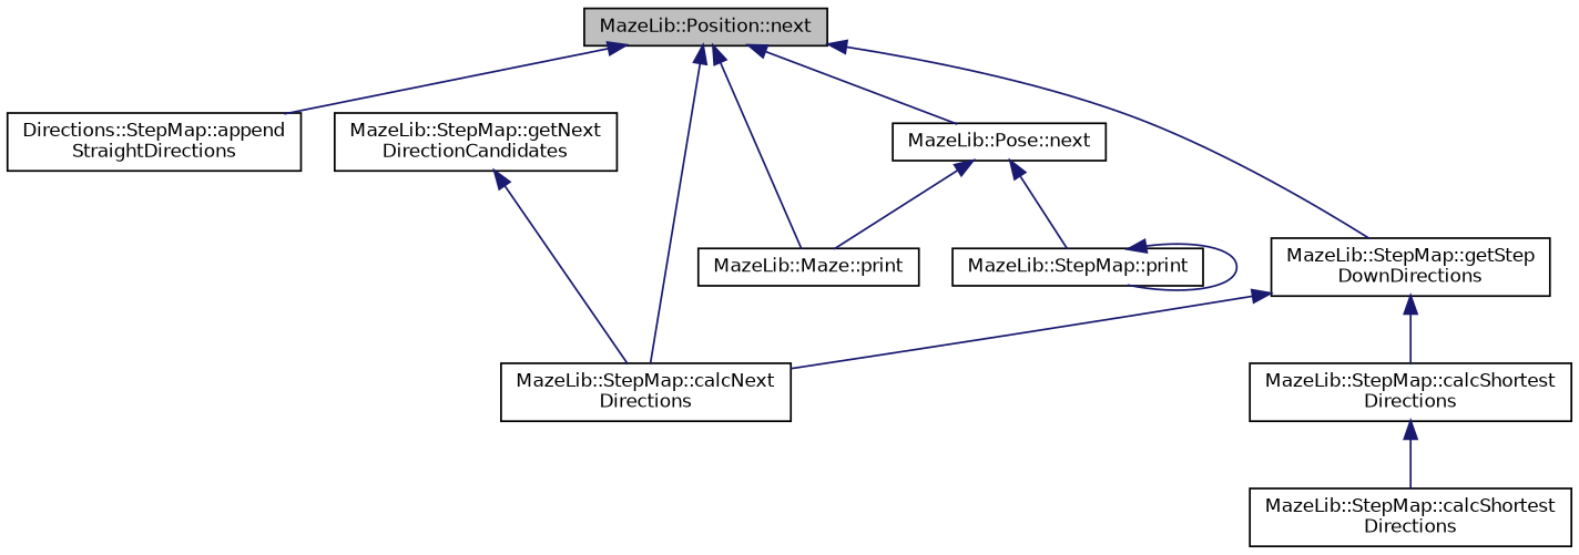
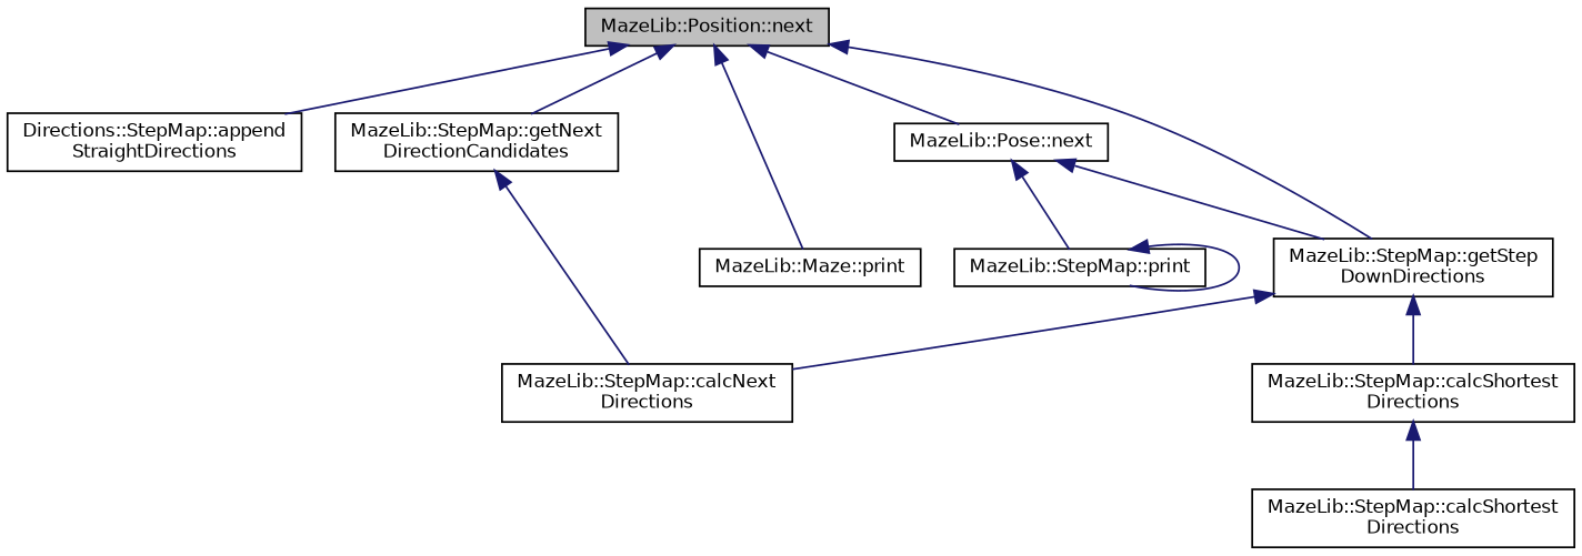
  digraph {
    fontname="DejaVu Sans"
    rankdir=TB
    node [color=black fillcolor=white fontname="DejaVu Sans" fontsize=10 shape=record style=filled]
    edge [color=midnightblue dir=back fontname="DejaVu Sans" fontsize=10 labelfontname=Helvetica labelfontsize=10 style=solid]
    n1 [fillcolor=grey75 fontcolor=black height=0.2 label="MazeLib::Position::next" width=0.4]
    n2 [height=0.2 label="Directions::StepMap::append\lStraightDirections" width=0.4]
    n3 [height=0.2 label="MazeLib::StepMap::getNext\lDirectionCandidates" width=0.4]
    n4 [height=0.2 label="MazeLib::StepMap::getStep\lDownDirections" width=0.4]
    n5 [height=0.2 label="MazeLib::Pose::next" width=0.4]
    n6 [height=0.2 label="MazeLib::Maze::print" width=0.4]
    n7 [height=0.2 label="MazeLib::StepMap::calcNext\lDirections" width=0.4]
    n8 [height=0.2 label="MazeLib::StepMap::calcShortest\lDirections" width=0.4]
    n9 [height=0.2 label="MazeLib::StepMap::print" width=0.4]
    n10 [height=0.2 label="MazeLib::StepMap::calcShortest\lDirections" width=0.4]
    n1 -> n2
-   n1 -> n7
+   n1 -> n3
    n1 -> n4
    n1 -> n5
    n1 -> n6
    n3 -> n7
    n4 -> n7
    n4 -> n8
-   n5 -> n6
+   n5 -> n4
    n5 -> n9
    n8 -> n10
    n9 -> n9
  }
